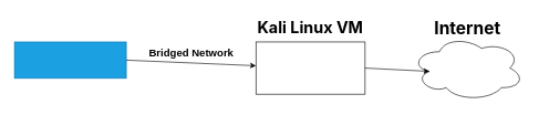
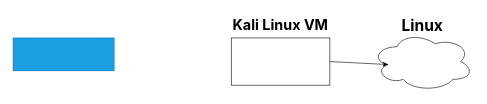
  <mxCell id="0" />
  <mxCell id="1" parent="0" />
  <mxCell id="2" value="&lt;h1&gt;&lt;span style=&quot;font-family: quote-cjk-patch, Inter, system-ui, -apple-system, BlinkMacSystemFont, &amp;quot;Segoe UI&amp;quot;, Roboto, &amp;quot;Noto Sans&amp;quot;, Ubuntu, Cantarell, &amp;quot;Helvetica Neue&amp;quot;, Oxygen, &amp;quot;Open Sans&amp;quot;, sans-serif; text-align: left;&quot;&gt;Host Machine&lt;/span&gt;&lt;/h1&gt;" style="rounded=0;whiteSpace=wrap;html=1;spacingTop=-120;labelBackgroundColor=none;fontColor=light-dark(#FFFFFF,#FFFFFF);fontSize=12;fillColor=light-dark(#1BA1E2,#000033);strokeColor=#006EAF;" vertex="1" parent="1"><mxGeometry x="20" y="30" width="169" height="55" as="geometry" /></mxCell>
  <mxCell id="3" value="&lt;h1&gt;&lt;span style=&quot;font-family: quote-cjk-patch, Inter, system-ui, -apple-system, BlinkMacSystemFont, &amp;quot;Segoe UI&amp;quot;, Roboto, &amp;quot;Noto Sans&amp;quot;, Ubuntu, Cantarell, &amp;quot;Helvetica Neue&amp;quot;, Oxygen, &amp;quot;Open Sans&amp;quot;, sans-serif; text-align: left;&quot;&gt;Kali Linux VM&lt;/span&gt;&lt;/h1&gt;" style="rounded=0;whiteSpace=wrap;html=1;spacingTop=-120;labelBackgroundColor=none;labelBorderColor=none;fontColor=light-dark(#000000,#FFFFFF);fontSize=12;fillColor=light-dark(#FFFFFF,#000000);" vertex="1" parent="1"><mxGeometry x="385" y="30" width="165" height="79" as="geometry" /></mxCell>
- <mxCell id="4" value="&lt;h1&gt;&lt;span style=&quot;font-family: quote-cjk-patch, Inter, system-ui, -apple-system, BlinkMacSystemFont, &amp;quot;Segoe UI&amp;quot;, Roboto, &amp;quot;Noto Sans&amp;quot;, Ubuntu, Cantarell, &amp;quot;Helvetica Neue&amp;quot;, Oxygen, &amp;quot;Open Sans&amp;quot;, sans-serif; text-align: left;&quot;&gt;Internet&lt;/span&gt;&lt;/h1&gt;" style="ellipse;shape=cloud;whiteSpace=wrap;html=1;spacingTop=-120;labelBackgroundColor=none;fontColor=light-dark(#000000,#FFFFFF);fontSize=13;fillColor=light-dark(#FFFFFF,#808080);" vertex="1" parent="1"><mxGeometry x="620" y="20" width="170" height="99" as="geometry" /></mxCell>
- <mxCell id="5" value="&lt;b&gt;Bridged Network&lt;/b&gt;" style="endArrow=classic;rounded=0;exitX=1;exitY=0.5;exitDx=0;exitDy=0;labelBackgroundColor=none;fontColor=light-dark(#000000,#FFFFFF);spacingTop=-30;fontSize=16;html=1;" edge="1" parent="1" source="2" target="3"><mxGeometry relative="1" as="geometry"><mxPoint x="460" y="229" as="sourcePoint" /><mxPoint x="560" y="229" as="targetPoint" /></mxGeometry></mxCell>
+ <mxCell id="4" value="&lt;h1&gt;&lt;span style=&quot;font-family: quote-cjk-patch, Inter, system-ui, -apple-system, BlinkMacSystemFont, &amp;quot;Segoe UI&amp;quot;, Roboto, &amp;quot;Noto Sans&amp;quot;, Ubuntu, Cantarell, &amp;quot;Helvetica Neue&amp;quot;, Oxygen, &amp;quot;Open Sans&amp;quot;, sans-serif; text-align: left;&quot;&gt;Linux&lt;/span&gt;&lt;/h1&gt;" style="ellipse;shape=cloud;whiteSpace=wrap;html=1;spacingTop=-120;labelBackgroundColor=none;fontColor=light-dark(#000000,#FFFFFF);fontSize=13;fillColor=light-dark(#FFFFFF,#808080);" vertex="1" parent="1"><mxGeometry x="620" y="20" width="170" height="99" as="geometry" /></mxCell>
  <mxCell id="6" value="" style="endArrow=classic;html=1;rounded=0;entryX=0.16;entryY=0.55;entryDx=0;entryDy=0;entryPerimeter=0;exitX=1;exitY=0.5;exitDx=0;exitDy=0;" edge="1" parent="1" source="3" target="4"><mxGeometry width="50" height="50" relative="1" as="geometry"><mxPoint x="340" y="159" as="sourcePoint" /><mxPoint x="390" y="109" as="targetPoint" /></mxGeometry></mxCell>
